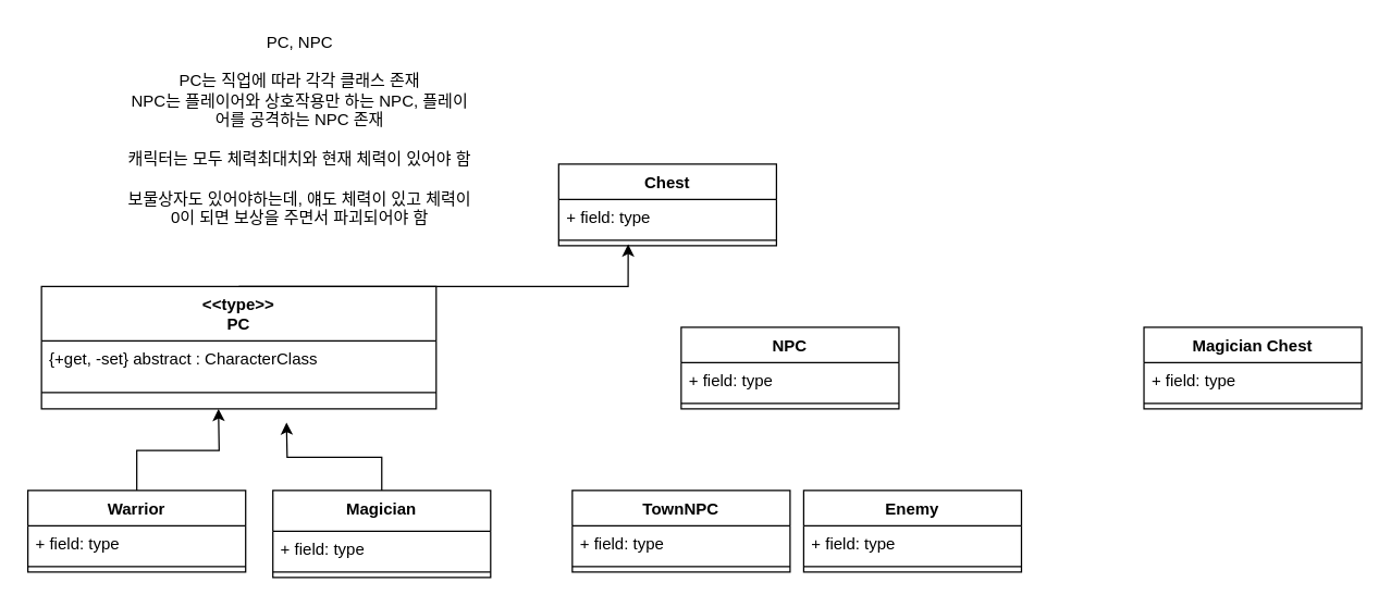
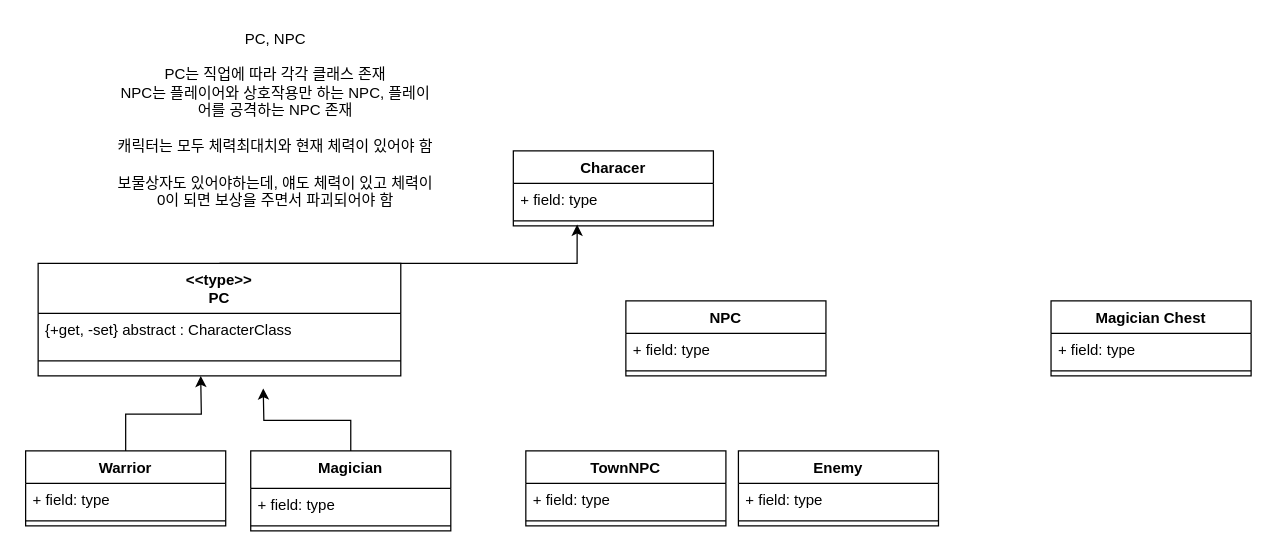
  <mxCell id="0" />
  <mxCell id="1" parent="0" />
  <mxCell id="2" value="PC, NPC&lt;div&gt;&lt;br&gt;&lt;/div&gt;&lt;div&gt;PC는 직업에 따라 각각 클래스 존재&lt;/div&gt;&lt;div&gt;NPC는 플레이어와 상호작용만 하는 NPC, 플레이어를 공격하는 NPC 존재&lt;/div&gt;&lt;div&gt;&lt;br&gt;&lt;/div&gt;&lt;div&gt;캐릭터는 모두 체력최대치와 현재 체력이 있어야 함&lt;/div&gt;&lt;div&gt;&lt;br&gt;&lt;/div&gt;&lt;div&gt;보물상자도 있어야하는데, 얘도 체력이 있고 체력이 0이 되면 보상을 주면서 파괴되어야 함&lt;/div&gt;" style="text;html=1;align=center;verticalAlign=middle;whiteSpace=wrap;rounded=0;" vertex="1" parent="1"><mxGeometry x="90" y="20" width="260" height="150" as="geometry" /></mxCell>
  <mxCell id="3" value="&amp;lt;&amp;lt;type&amp;gt;&amp;gt;&lt;div&gt;PC&lt;/div&gt;" style="swimlane;fontStyle=1;align=center;verticalAlign=top;childLayout=stackLayout;horizontal=1;startSize=40;horizontalStack=0;resizeParent=1;resizeParentMax=0;resizeLast=0;collapsible=1;marginBottom=0;whiteSpace=wrap;html=1;" vertex="1" parent="1"><mxGeometry x="30" y="210" width="290" height="90" as="geometry" /></mxCell>
  <mxCell id="4" value="{+get, -set} abstract : CharacterClass" style="text;strokeColor=none;fillColor=none;align=left;verticalAlign=top;spacingLeft=4;spacingRight=4;overflow=hidden;rotatable=0;points=[[0,0.5],[1,0.5]];portConstraint=eastwest;whiteSpace=wrap;html=1;" vertex="1" parent="3"><mxGeometry y="40" width="290" height="26" as="geometry" /></mxCell>
  <mxCell id="5" value="" style="line;strokeWidth=1;fillColor=none;align=left;verticalAlign=middle;spacingTop=-1;spacingLeft=3;spacingRight=3;rotatable=0;labelPosition=right;points=[];portConstraint=eastwest;strokeColor=inherit;" vertex="1" parent="3"><mxGeometry y="66" width="290" height="24" as="geometry" /></mxCell>
  <mxCell id="6" style="edgeStyle=orthogonalEdgeStyle;rounded=0;orthogonalLoop=1;jettySize=auto;html=1;exitX=0.5;exitY=0;exitDx=0;exitDy=0;" edge="1" parent="1" source="7"><mxGeometry relative="1" as="geometry"><mxPoint x="160" y="300" as="targetPoint" /></mxGeometry></mxCell>
  <mxCell id="7" value="Warrior" style="swimlane;fontStyle=1;align=center;verticalAlign=top;childLayout=stackLayout;horizontal=1;startSize=26;horizontalStack=0;resizeParent=1;resizeParentMax=0;resizeLast=0;collapsible=1;marginBottom=0;whiteSpace=wrap;html=1;" vertex="1" parent="1"><mxGeometry x="20" y="360" width="160" height="60" as="geometry" /></mxCell>
  <mxCell id="8" value="+ field: type" style="text;strokeColor=none;fillColor=none;align=left;verticalAlign=top;spacingLeft=4;spacingRight=4;overflow=hidden;rotatable=0;points=[[0,0.5],[1,0.5]];portConstraint=eastwest;whiteSpace=wrap;html=1;" vertex="1" parent="7"><mxGeometry y="26" width="160" height="26" as="geometry" /></mxCell>
  <mxCell id="9" value="" style="line;strokeWidth=1;fillColor=none;align=left;verticalAlign=middle;spacingTop=-1;spacingLeft=3;spacingRight=3;rotatable=0;labelPosition=right;points=[];portConstraint=eastwest;strokeColor=inherit;" vertex="1" parent="7"><mxGeometry y="52" width="160" height="8" as="geometry" /></mxCell>
  <mxCell id="10" value="Magician" style="swimlane;fontStyle=1;align=center;verticalAlign=top;childLayout=stackLayout;horizontal=1;startSize=30;horizontalStack=0;resizeParent=1;resizeParentMax=0;resizeLast=0;collapsible=1;marginBottom=0;whiteSpace=wrap;html=1;" vertex="1" parent="1"><mxGeometry x="200" y="360" width="160" height="64" as="geometry" /></mxCell>
  <mxCell id="11" value="+ field: type" style="text;strokeColor=none;fillColor=none;align=left;verticalAlign=top;spacingLeft=4;spacingRight=4;overflow=hidden;rotatable=0;points=[[0,0.5],[1,0.5]];portConstraint=eastwest;whiteSpace=wrap;html=1;" vertex="1" parent="10"><mxGeometry y="30" width="160" height="26" as="geometry" /></mxCell>
  <mxCell id="12" value="" style="line;strokeWidth=1;fillColor=none;align=left;verticalAlign=middle;spacingTop=-1;spacingLeft=3;spacingRight=3;rotatable=0;labelPosition=right;points=[];portConstraint=eastwest;strokeColor=inherit;" vertex="1" parent="10"><mxGeometry y="56" width="160" height="8" as="geometry" /></mxCell>
  <mxCell id="13" value="NPC" style="swimlane;fontStyle=1;align=center;verticalAlign=top;childLayout=stackLayout;horizontal=1;startSize=26;horizontalStack=0;resizeParent=1;resizeParentMax=0;resizeLast=0;collapsible=1;marginBottom=0;whiteSpace=wrap;html=1;" vertex="1" parent="1"><mxGeometry x="500" y="240" width="160" height="60" as="geometry" /></mxCell>
  <mxCell id="14" value="+ field: type" style="text;strokeColor=none;fillColor=none;align=left;verticalAlign=top;spacingLeft=4;spacingRight=4;overflow=hidden;rotatable=0;points=[[0,0.5],[1,0.5]];portConstraint=eastwest;whiteSpace=wrap;html=1;" vertex="1" parent="13"><mxGeometry y="26" width="160" height="26" as="geometry" /></mxCell>
  <mxCell id="15" value="" style="line;strokeWidth=1;fillColor=none;align=left;verticalAlign=middle;spacingTop=-1;spacingLeft=3;spacingRight=3;rotatable=0;labelPosition=right;points=[];portConstraint=eastwest;strokeColor=inherit;" vertex="1" parent="13"><mxGeometry y="52" width="160" height="8" as="geometry" /></mxCell>
  <mxCell id="16" value="TownNPC" style="swimlane;fontStyle=1;align=center;verticalAlign=top;childLayout=stackLayout;horizontal=1;startSize=26;horizontalStack=0;resizeParent=1;resizeParentMax=0;resizeLast=0;collapsible=1;marginBottom=0;whiteSpace=wrap;html=1;" vertex="1" parent="1"><mxGeometry x="420" y="360" width="160" height="60" as="geometry" /></mxCell>
  <mxCell id="17" value="+ field: type" style="text;strokeColor=none;fillColor=none;align=left;verticalAlign=top;spacingLeft=4;spacingRight=4;overflow=hidden;rotatable=0;points=[[0,0.5],[1,0.5]];portConstraint=eastwest;whiteSpace=wrap;html=1;" vertex="1" parent="16"><mxGeometry y="26" width="160" height="26" as="geometry" /></mxCell>
  <mxCell id="18" value="" style="line;strokeWidth=1;fillColor=none;align=left;verticalAlign=middle;spacingTop=-1;spacingLeft=3;spacingRight=3;rotatable=0;labelPosition=right;points=[];portConstraint=eastwest;strokeColor=inherit;" vertex="1" parent="16"><mxGeometry y="52" width="160" height="8" as="geometry" /></mxCell>
  <mxCell id="19" value="Enemy" style="swimlane;fontStyle=1;align=center;verticalAlign=top;childLayout=stackLayout;horizontal=1;startSize=26;horizontalStack=0;resizeParent=1;resizeParentMax=0;resizeLast=0;collapsible=1;marginBottom=0;whiteSpace=wrap;html=1;" vertex="1" parent="1"><mxGeometry x="590" y="360" width="160" height="60" as="geometry" /></mxCell>
  <mxCell id="20" value="+ field: type" style="text;strokeColor=none;fillColor=none;align=left;verticalAlign=top;spacingLeft=4;spacingRight=4;overflow=hidden;rotatable=0;points=[[0,0.5],[1,0.5]];portConstraint=eastwest;whiteSpace=wrap;html=1;" vertex="1" parent="19"><mxGeometry y="26" width="160" height="26" as="geometry" /></mxCell>
  <mxCell id="21" value="" style="line;strokeWidth=1;fillColor=none;align=left;verticalAlign=middle;spacingTop=-1;spacingLeft=3;spacingRight=3;rotatable=0;labelPosition=right;points=[];portConstraint=eastwest;strokeColor=inherit;" vertex="1" parent="19"><mxGeometry y="52" width="160" height="8" as="geometry" /></mxCell>
  <mxCell id="22" value="Magician Chest" style="swimlane;fontStyle=1;align=center;verticalAlign=top;childLayout=stackLayout;horizontal=1;startSize=26;horizontalStack=0;resizeParent=1;resizeParentMax=0;resizeLast=0;collapsible=1;marginBottom=0;whiteSpace=wrap;html=1;" vertex="1" parent="1"><mxGeometry x="840" y="240" width="160" height="60" as="geometry" /></mxCell>
  <mxCell id="23" value="+ field: type" style="text;strokeColor=none;fillColor=none;align=left;verticalAlign=top;spacingLeft=4;spacingRight=4;overflow=hidden;rotatable=0;points=[[0,0.5],[1,0.5]];portConstraint=eastwest;whiteSpace=wrap;html=1;" vertex="1" parent="22"><mxGeometry y="26" width="160" height="26" as="geometry" /></mxCell>
  <mxCell id="24" value="" style="line;strokeWidth=1;fillColor=none;align=left;verticalAlign=middle;spacingTop=-1;spacingLeft=3;spacingRight=3;rotatable=0;labelPosition=right;points=[];portConstraint=eastwest;strokeColor=inherit;" vertex="1" parent="22"><mxGeometry y="52" width="160" height="8" as="geometry" /></mxCell>
- <mxCell id="25" value="Chest&lt;div&gt;&lt;br&gt;&lt;/div&gt;" style="swimlane;fontStyle=1;align=center;verticalAlign=top;childLayout=stackLayout;horizontal=1;startSize=26;horizontalStack=0;resizeParent=1;resizeParentMax=0;resizeLast=0;collapsible=1;marginBottom=0;whiteSpace=wrap;html=1;" vertex="1" parent="1"><mxGeometry x="410" y="120" width="160" height="60" as="geometry" /></mxCell>
+ <mxCell id="25" value="Characer&lt;div&gt;&lt;br&gt;&lt;/div&gt;" style="swimlane;fontStyle=1;align=center;verticalAlign=top;childLayout=stackLayout;horizontal=1;startSize=26;horizontalStack=0;resizeParent=1;resizeParentMax=0;resizeLast=0;collapsible=1;marginBottom=0;whiteSpace=wrap;html=1;" vertex="1" parent="1"><mxGeometry x="410" y="120" width="160" height="60" as="geometry" /></mxCell>
  <mxCell id="26" value="+ field: type" style="text;strokeColor=none;fillColor=none;align=left;verticalAlign=top;spacingLeft=4;spacingRight=4;overflow=hidden;rotatable=0;points=[[0,0.5],[1,0.5]];portConstraint=eastwest;whiteSpace=wrap;html=1;" vertex="1" parent="25"><mxGeometry y="26" width="160" height="26" as="geometry" /></mxCell>
  <mxCell id="27" value="" style="line;strokeWidth=1;fillColor=none;align=left;verticalAlign=middle;spacingTop=-1;spacingLeft=3;spacingRight=3;rotatable=0;labelPosition=right;points=[];portConstraint=eastwest;strokeColor=inherit;" vertex="1" parent="25"><mxGeometry y="52" width="160" height="8" as="geometry" /></mxCell>
  <mxCell id="28" style="edgeStyle=orthogonalEdgeStyle;rounded=0;orthogonalLoop=1;jettySize=auto;html=1;exitX=0.5;exitY=0;exitDx=0;exitDy=0;entryX=0.319;entryY=0.875;entryDx=0;entryDy=0;entryPerimeter=0;" edge="1" parent="1" source="3" target="27"><mxGeometry relative="1" as="geometry"><Array as="points"><mxPoint x="180" y="210" /><mxPoint x="461" y="210" /></Array></mxGeometry></mxCell>
  <mxCell id="29" style="edgeStyle=orthogonalEdgeStyle;rounded=0;orthogonalLoop=1;jettySize=auto;html=1;" edge="1" parent="1" source="10"><mxGeometry relative="1" as="geometry"><mxPoint x="210" y="310" as="targetPoint" /></mxGeometry></mxCell>
